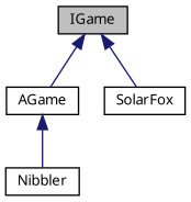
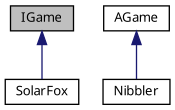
  digraph {
    fontname="Noto Sans"
    node [color=black fillcolor=white fontname="Noto Sans" fontsize=10 shape=record style=filled]
    edge [color=midnightblue dir=back fontname="Noto Sans" fontsize=10 labelfontname=Helvetica labelfontsize=10 style=solid]
    n1 [fillcolor=grey75 fontcolor=black height=0.2 label=IGame width=0.4]
    n2 [height=0.2 label=AGame width=0.4]
    n3 [height=0.2 label=SolarFox width=0.4]
    n4 [height=0.2 label=Nibbler width=0.4]
-   n1 -> n2
    n1 -> n3
    n2 -> n4
  }
